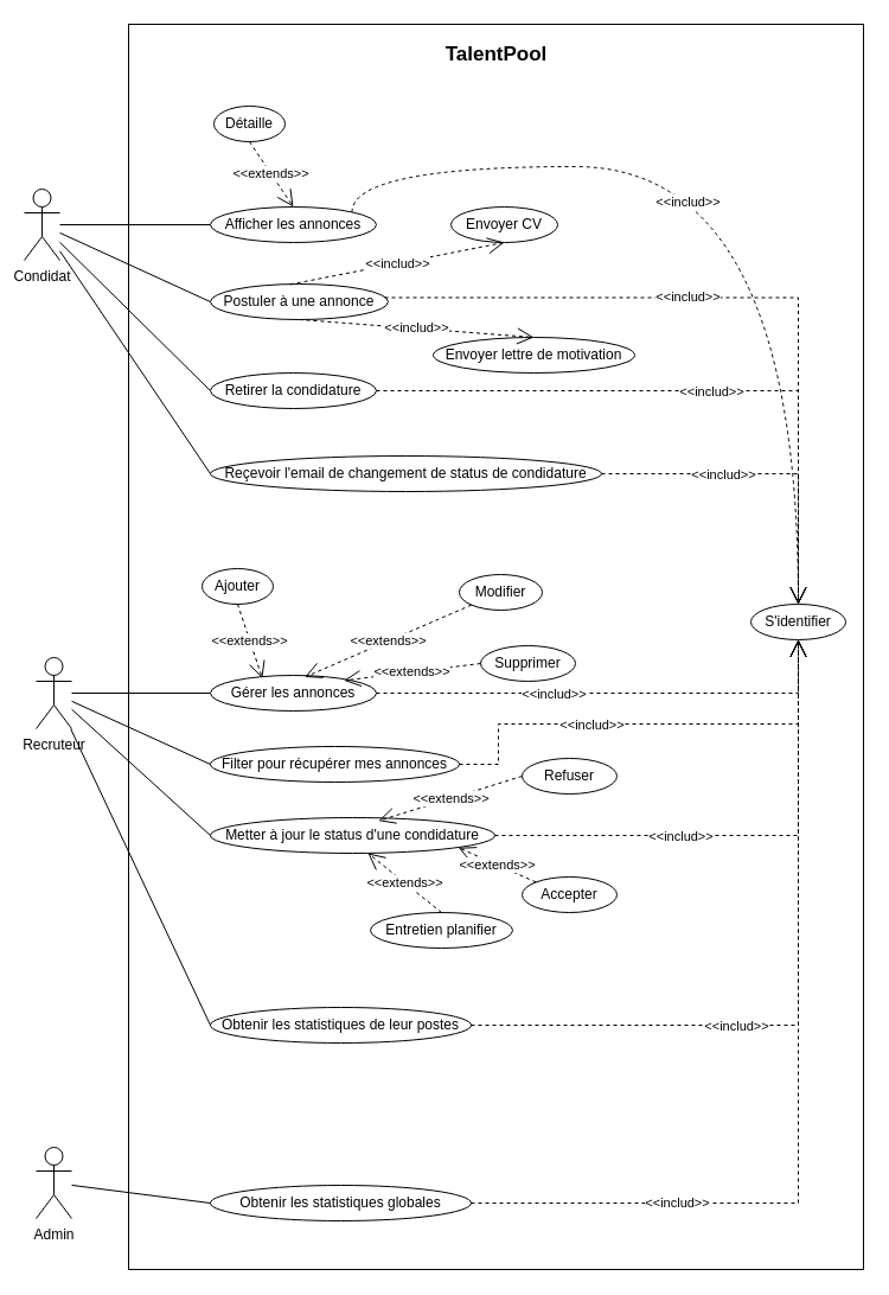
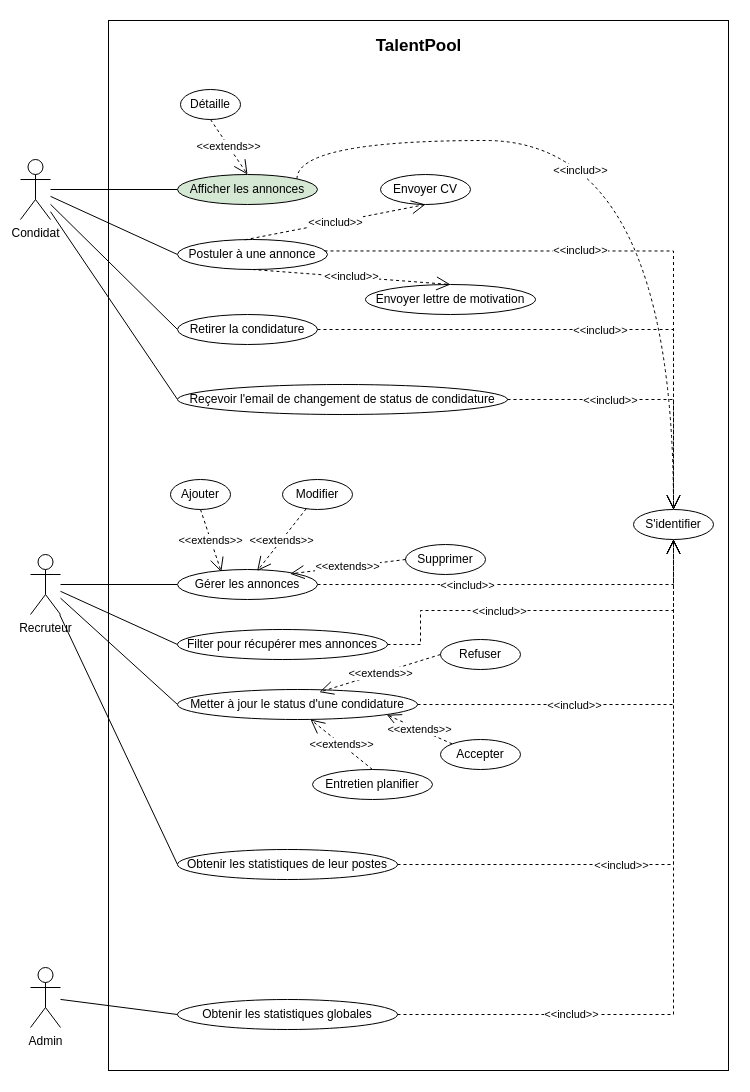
  <mxCell id="0" />
  <mxCell id="1" parent="0" />
  <mxCell id="2" value="" style="rounded=0;whiteSpace=wrap;html=1;align=center;" vertex="1" parent="1"><mxGeometry x="108" y="20" width="620" height="1050" as="geometry" /></mxCell>
  <mxCell id="3" style="rounded=0;orthogonalLoop=1;jettySize=auto;html=1;entryX=0;entryY=0.5;entryDx=0;entryDy=0;endArrow=none;startFill=0;" edge="1" parent="1" source="7" target="10"><mxGeometry relative="1" as="geometry" /></mxCell>
  <mxCell id="4" style="rounded=0;orthogonalLoop=1;jettySize=auto;html=1;entryX=0;entryY=0.5;entryDx=0;entryDy=0;endArrow=none;startFill=0;" edge="1" parent="1" source="7" target="11"><mxGeometry relative="1" as="geometry" /></mxCell>
  <mxCell id="5" style="rounded=0;orthogonalLoop=1;jettySize=auto;html=1;entryX=0;entryY=0.5;entryDx=0;entryDy=0;endArrow=none;startFill=0;" edge="1" parent="1" source="7" target="12"><mxGeometry relative="1" as="geometry" /></mxCell>
  <mxCell id="6" style="rounded=0;orthogonalLoop=1;jettySize=auto;html=1;entryX=0;entryY=0.5;entryDx=0;entryDy=0;endArrow=none;startFill=0;" edge="1" parent="1" source="7" target="13"><mxGeometry relative="1" as="geometry" /></mxCell>
  <mxCell id="7" value="Condidat" style="shape=umlActor;verticalLabelPosition=bottom;verticalAlign=top;html=1;outlineConnect=0;" vertex="1" parent="1"><mxGeometry x="20" y="159" width="30" height="60" as="geometry" /></mxCell>
  <mxCell id="8" style="rounded=0;orthogonalLoop=1;jettySize=auto;html=1;entryX=0;entryY=0.5;entryDx=0;entryDy=0;endArrow=none;startFill=0;" edge="1" parent="1" source="9" target="41"><mxGeometry relative="1" as="geometry" /></mxCell>
  <mxCell id="9" value="Admin" style="shape=umlActor;verticalLabelPosition=bottom;verticalAlign=top;html=1;outlineConnect=0;" vertex="1" parent="1"><mxGeometry x="30" y="967" width="30" height="60" as="geometry" /></mxCell>
- <mxCell id="10" value="Afficher les annonces" style="ellipse;whiteSpace=wrap;html=1;" vertex="1" parent="1"><mxGeometry x="177" y="174" width="140" height="30" as="geometry" /></mxCell>
+ <mxCell id="10" value="Afficher les annonces" style="ellipse;whiteSpace=wrap;html=1;fillColor=#d5e8d4;" vertex="1" parent="1"><mxGeometry x="177" y="174" width="140" height="30" as="geometry" /></mxCell>
  <mxCell id="11" value="Postuler à une annonce" style="ellipse;whiteSpace=wrap;html=1;" vertex="1" parent="1"><mxGeometry x="177" y="239" width="150" height="30" as="geometry" /></mxCell>
  <mxCell id="12" value="Retirer la condidature" style="ellipse;whiteSpace=wrap;html=1;" vertex="1" parent="1"><mxGeometry x="177" y="314" width="140" height="30" as="geometry" /></mxCell>
  <mxCell id="13" value="Reçevoir l'email de changement de status de condidature" style="ellipse;whiteSpace=wrap;html=1;" vertex="1" parent="1"><mxGeometry x="177" y="384" width="330" height="30" as="geometry" /></mxCell>
  <mxCell id="14" style="rounded=0;orthogonalLoop=1;jettySize=auto;html=1;entryX=0;entryY=0.5;entryDx=0;entryDy=0;endArrow=none;startFill=0;" edge="1" parent="1" source="18" target="21"><mxGeometry relative="1" as="geometry" /></mxCell>
  <mxCell id="15" style="rounded=0;orthogonalLoop=1;jettySize=auto;html=1;entryX=0;entryY=0.5;entryDx=0;entryDy=0;endArrow=none;startFill=0;" edge="1" parent="1" source="18" target="32"><mxGeometry relative="1" as="geometry" /></mxCell>
  <mxCell id="16" style="rounded=0;orthogonalLoop=1;jettySize=auto;html=1;entryX=0;entryY=0.5;entryDx=0;entryDy=0;endArrow=none;startFill=0;" edge="1" parent="1" source="18" target="33"><mxGeometry relative="1" as="geometry" /></mxCell>
  <mxCell id="17" style="rounded=0;orthogonalLoop=1;jettySize=auto;html=1;entryX=0;entryY=0.5;entryDx=0;entryDy=0;endArrow=none;startFill=0;" edge="1" parent="1" source="18" target="40"><mxGeometry relative="1" as="geometry" /></mxCell>
  <mxCell id="18" value="Recruteur" style="shape=umlActor;verticalLabelPosition=bottom;verticalAlign=top;html=1;outlineConnect=0;" vertex="1" parent="1"><mxGeometry x="30" y="554" width="30" height="60" as="geometry" /></mxCell>
  <mxCell id="19" value="Détaille" style="ellipse;whiteSpace=wrap;html=1;" vertex="1" parent="1"><mxGeometry x="180" y="89" width="60" height="30" as="geometry" /></mxCell>
  <mxCell id="20" value="&amp;lt;&amp;lt;extends&amp;gt;&amp;gt;" style="endArrow=open;endSize=12;dashed=1;html=1;rounded=0;exitX=0.5;exitY=1;exitDx=0;exitDy=0;entryX=0.5;entryY=0;entryDx=0;entryDy=0;" edge="1" parent="1" source="19" target="10"><mxGeometry width="160" relative="1" as="geometry"><mxPoint x="110" y="319" as="sourcePoint" /><mxPoint x="270" y="319" as="targetPoint" /></mxGeometry></mxCell>
  <mxCell id="21" value="Gérer les annonces" style="ellipse;whiteSpace=wrap;html=1;align=center;" vertex="1" parent="1"><mxGeometry x="177" y="569" width="140" height="30" as="geometry" /></mxCell>
  <mxCell id="22" value="Ajouter" style="ellipse;whiteSpace=wrap;html=1;" vertex="1" parent="1"><mxGeometry x="170" y="479" width="60" height="30" as="geometry" /></mxCell>
- <mxCell id="23" value="Modifier" style="ellipse;whiteSpace=wrap;html=1;" vertex="1" parent="1"><mxGeometry x="387" y="484" width="70" height="30" as="geometry" /></mxCell>
+ <mxCell id="23" value="Modifier" style="ellipse;whiteSpace=wrap;html=1;" vertex="1" parent="1"><mxGeometry x="282" y="479" width="70" height="30" as="geometry" /></mxCell>
  <mxCell id="24" value="Supprimer" style="ellipse;whiteSpace=wrap;html=1;" vertex="1" parent="1"><mxGeometry x="405" y="544" width="80" height="30" as="geometry" /></mxCell>
  <mxCell id="25" value="&amp;lt;&amp;lt;extends&amp;gt;&amp;gt;" style="endArrow=open;endSize=12;dashed=1;html=1;rounded=0;exitX=0.5;exitY=1;exitDx=0;exitDy=0;entryX=0.313;entryY=0.082;entryDx=0;entryDy=0;entryPerimeter=0;" edge="1" parent="1" source="22" target="21"><mxGeometry width="160" relative="1" as="geometry"><mxPoint x="220" y="459" as="sourcePoint" /><mxPoint x="232" y="514" as="targetPoint" /></mxGeometry></mxCell>
  <mxCell id="26" value="&amp;lt;&amp;lt;extends&amp;gt;&amp;gt;" style="endArrow=open;endSize=12;dashed=1;html=1;rounded=0;entryX=0.569;entryY=0.049;entryDx=0;entryDy=0;entryPerimeter=0;" edge="1" parent="1" source="23" target="21"><mxGeometry width="160" relative="1" as="geometry"><mxPoint x="210" y="519" as="sourcePoint" /><mxPoint x="216" y="566" as="targetPoint" /></mxGeometry></mxCell>
  <mxCell id="27" value="&amp;lt;&amp;lt;extends&amp;gt;&amp;gt;" style="endArrow=open;endSize=12;dashed=1;html=1;rounded=0;entryX=0.805;entryY=0.145;entryDx=0;entryDy=0;exitX=0;exitY=0.5;exitDx=0;exitDy=0;entryPerimeter=0;" edge="1" parent="1" source="24" target="21"><mxGeometry width="160" relative="1" as="geometry"><mxPoint x="294" y="499" as="sourcePoint" /><mxPoint x="288" y="582" as="targetPoint" /></mxGeometry></mxCell>
  <mxCell id="28" value="Envoyer CV" style="ellipse;whiteSpace=wrap;html=1;" vertex="1" parent="1"><mxGeometry x="380" y="174" width="90" height="30" as="geometry" /></mxCell>
  <mxCell id="29" value="Envoyer lettre de motivation" style="ellipse;whiteSpace=wrap;html=1;" vertex="1" parent="1"><mxGeometry x="365" y="284" width="170" height="30" as="geometry" /></mxCell>
  <mxCell id="30" value="&amp;lt;&amp;lt;includ&amp;gt;&amp;gt;" style="endArrow=open;endSize=12;dashed=1;html=1;rounded=0;entryX=0.5;entryY=1;entryDx=0;entryDy=0;exitX=0.449;exitY=0.011;exitDx=0;exitDy=0;exitPerimeter=0;" edge="1" parent="1" source="11" target="28"><mxGeometry width="160" relative="1" as="geometry"><mxPoint x="440" y="244" as="sourcePoint" /><mxPoint x="232" y="184" as="targetPoint" /></mxGeometry></mxCell>
  <mxCell id="31" value="&amp;lt;&amp;lt;includ&amp;gt;&amp;gt;" style="endArrow=open;endSize=12;dashed=1;html=1;rounded=0;entryX=0.5;entryY=0;entryDx=0;entryDy=0;exitX=0.5;exitY=1;exitDx=0;exitDy=0;" edge="1" parent="1" source="11" target="29"><mxGeometry width="160" relative="1" as="geometry"><mxPoint x="254" y="254" as="sourcePoint" /><mxPoint x="385" y="229" as="targetPoint" /></mxGeometry></mxCell>
  <mxCell id="32" value="Filter pour récupérer mes annonces" style="ellipse;whiteSpace=wrap;html=1;align=center;" vertex="1" parent="1"><mxGeometry x="177" y="629" width="210" height="30" as="geometry" /></mxCell>
  <mxCell id="33" value="Metter à jour le status d'une condidature" style="ellipse;whiteSpace=wrap;html=1;align=center;" vertex="1" parent="1"><mxGeometry x="177" y="689" width="240" height="30" as="geometry" /></mxCell>
  <mxCell id="34" value="Accepter" style="ellipse;whiteSpace=wrap;html=1;align=center;" vertex="1" parent="1"><mxGeometry x="440" y="739" width="80" height="30" as="geometry" /></mxCell>
  <mxCell id="35" value="Entretien planifier" style="ellipse;whiteSpace=wrap;html=1;" vertex="1" parent="1"><mxGeometry x="312" y="769" width="120" height="30" as="geometry" /></mxCell>
  <mxCell id="36" value="Refuser" style="ellipse;whiteSpace=wrap;html=1;align=center;" vertex="1" parent="1"><mxGeometry x="440" y="639" width="80" height="30" as="geometry" /></mxCell>
  <mxCell id="37" value="&amp;lt;&amp;lt;extends&amp;gt;&amp;gt;" style="endArrow=open;endSize=12;dashed=1;html=1;rounded=0;exitX=0.5;exitY=0;exitDx=0;exitDy=0;" edge="1" parent="1" source="35"><mxGeometry width="160" relative="1" as="geometry"><mxPoint x="244" y="779" as="sourcePoint" /><mxPoint x="310" y="719" as="targetPoint" /></mxGeometry></mxCell>
  <mxCell id="38" value="&lt;span&gt;&amp;lt;&amp;lt;extends&amp;gt;&amp;gt;&lt;/span&gt;" style="endArrow=open;endSize=12;dashed=1;html=1;rounded=0;entryX=0.872;entryY=0.844;entryDx=0;entryDy=0;exitX=0;exitY=0;exitDx=0;exitDy=0;entryPerimeter=0;" edge="1" parent="1" source="34" target="33"><mxGeometry width="160" relative="1" as="geometry"><mxPoint x="446" y="779" as="sourcePoint" /><mxPoint x="380" y="725" as="targetPoint" /></mxGeometry></mxCell>
  <mxCell id="39" value="&amp;lt;&amp;lt;extends&amp;gt;&amp;gt;" style="endArrow=open;endSize=12;dashed=1;html=1;rounded=0;entryX=0.591;entryY=0.089;entryDx=0;entryDy=0;exitX=0;exitY=0.5;exitDx=0;exitDy=0;entryPerimeter=0;" edge="1" parent="1" source="36" target="33"><mxGeometry width="160" relative="1" as="geometry"><mxPoint x="462" y="743" as="sourcePoint" /><mxPoint x="393" y="721" as="targetPoint" /></mxGeometry></mxCell>
  <mxCell id="40" value="Obtenir les statistiques de leur&amp;nbsp;&lt;span style=&quot;background-color: transparent; color: light-dark(rgb(0, 0, 0), rgb(255, 255, 255));&quot;&gt;postes&lt;/span&gt;" style="ellipse;whiteSpace=wrap;html=1;align=center;" vertex="1" parent="1"><mxGeometry x="177" y="849" width="220" height="30" as="geometry" /></mxCell>
  <mxCell id="41" value="Obtenir les statistiques globales" style="ellipse;whiteSpace=wrap;html=1;align=center;" vertex="1" parent="1"><mxGeometry x="177" y="999" width="220" height="30" as="geometry" /></mxCell>
  <mxCell id="42" value="&lt;h1 style=&quot;box-sizing: border-box; border: 0px solid; --tw-border-spacing-x: 0; --tw-border-spacing-y: 0; --tw-translate-x: 0; --tw-translate-y: 0; --tw-rotate: 0; --tw-skew-x: 0; --tw-skew-y: 0; --tw-scale-x: 1; --tw-scale-y: 1; --tw-pan-x: ; --tw-pan-y: ; --tw-pinch-zoom: ; --tw-scroll-snap-strictness: proximity; --tw-gradient-from-position: ; --tw-gradient-via-position: ; --tw-gradient-to-position: ; --tw-ordinal: ; --tw-slashed-zero: ; --tw-numeric-figure: ; --tw-numeric-spacing: ; --tw-numeric-fraction: ; --tw-ring-inset: ; --tw-ring-offset-width: 0px; --tw-ring-offset-color: light-dark(#fff, #000000); --tw-ring-color: light-dark(rgba(59,130,246,.5), #4c89ec); --tw-ring-offset-shadow: 0 0 #0000; --tw-ring-shadow: 0 0 #0000; --tw-shadow: 0 0 #0000; --tw-shadow-colored: 0 0 #0000; --tw-blur: ; --tw-brightness: ; --tw-contrast: ; --tw-grayscale: ; --tw-hue-rotate: ; --tw-invert: ; --tw-saturate: ; --tw-sepia: ; --tw-drop-shadow: ; --tw-backdrop-blur: ; --tw-backdrop-brightness: ; --tw-backdrop-contrast: ; --tw-backdrop-grayscale: ; --tw-backdrop-hue-rotate: ; --tw-backdrop-invert: ; --tw-backdrop-opacity: ; --tw-backdrop-saturate: ; --tw-backdrop-sepia: ; --tw-contain-size: ; --tw-contain-layout: ; --tw-contain-paint: ; --tw-contain-style: ; margin: 0px; font-family: &amp;quot;Nunito Sans&amp;quot;, sans-serif; line-height: 2rem; color: var(--text-color,#000000); text-wrap-mode: wrap; background-color: rgb(255, 255, 255);&quot; class=&quot;sc-6a4c5dd9-0 dXTcni&quot;&gt;&lt;font style=&quot;font-size: 17px;&quot;&gt;TalentPool&lt;/font&gt;&lt;/h1&gt;" style="text;align=center;fontStyle=1;verticalAlign=middle;spacingLeft=3;spacingRight=3;strokeColor=none;rotatable=0;points=[[0,0.5],[1,0.5]];portConstraint=eastwest;html=1;direction=west;flipH=1;flipV=0;" vertex="1" parent="1"><mxGeometry x="371" y="28" width="94" height="32" as="geometry" /></mxCell>
  <mxCell id="43" value="S'identifier" style="ellipse;whiteSpace=wrap;html=1;" vertex="1" parent="1"><mxGeometry x="633" y="509" width="80" height="30" as="geometry" /></mxCell>
  <mxCell id="44" value="&amp;lt;&amp;lt;includ&amp;gt;&amp;gt;" style="endArrow=open;endSize=12;dashed=1;html=1;rounded=0;entryX=0.5;entryY=0;entryDx=0;entryDy=0;exitX=1;exitY=0;exitDx=0;exitDy=0;edgeStyle=orthogonalEdgeStyle;curved=1;" edge="1" parent="1" source="10" target="43"><mxGeometry x="-0.179" y="-30" width="160" relative="1" as="geometry"><mxPoint x="420" y="135" as="sourcePoint" /><mxPoint x="601" y="100" as="targetPoint" /><Array as="points"><mxPoint x="297" y="140" /><mxPoint x="673" y="140" /></Array><mxPoint as="offset" /></mxGeometry></mxCell>
  <mxCell id="45" value="&amp;lt;&amp;lt;includ&amp;gt;&amp;gt;" style="endArrow=open;endSize=12;dashed=1;html=1;rounded=0;exitX=0.98;exitY=0.382;exitDx=0;exitDy=0;edgeStyle=orthogonalEdgeStyle;exitPerimeter=0;" edge="1" parent="1" source="11" target="43"><mxGeometry x="-0.157" width="160" relative="1" as="geometry"><mxPoint x="307" y="188" as="sourcePoint" /><mxPoint x="670" y="510" as="targetPoint" /><mxPoint as="offset" /></mxGeometry></mxCell>
  <mxCell id="46" value="&amp;lt;&amp;lt;includ&amp;gt;&amp;gt;" style="endArrow=open;endSize=12;dashed=1;html=1;rounded=0;exitX=1;exitY=0.5;exitDx=0;exitDy=0;edgeStyle=orthogonalEdgeStyle;entryX=0.5;entryY=0;entryDx=0;entryDy=0;" edge="1" parent="1" source="12" target="43"><mxGeometry x="0.056" y="-1" width="160" relative="1" as="geometry"><mxPoint x="334" y="338" as="sourcePoint" /><mxPoint x="680" y="510" as="targetPoint" /><mxPoint as="offset" /></mxGeometry></mxCell>
  <mxCell id="47" value="&amp;lt;&amp;lt;includ&amp;gt;&amp;gt;" style="endArrow=open;endSize=12;dashed=1;html=1;rounded=0;exitX=1;exitY=0.5;exitDx=0;exitDy=0;edgeStyle=orthogonalEdgeStyle;entryX=0.5;entryY=0;entryDx=0;entryDy=0;" edge="1" parent="1" source="13" target="43"><mxGeometry x="-0.254" y="-1" width="160" relative="1" as="geometry"><mxPoint x="327" y="339" as="sourcePoint" /><mxPoint x="683" y="519" as="targetPoint" /><mxPoint as="offset" /></mxGeometry></mxCell>
  <mxCell id="48" value="&amp;lt;&amp;lt;includ&amp;gt;&amp;gt;" style="endArrow=open;endSize=12;dashed=1;html=1;rounded=0;exitX=1;exitY=0.5;exitDx=0;exitDy=0;edgeStyle=orthogonalEdgeStyle;entryX=0.5;entryY=1;entryDx=0;entryDy=0;" edge="1" parent="1" source="21" target="43"><mxGeometry x="-0.254" y="-1" width="160" relative="1" as="geometry"><mxPoint x="517" y="409" as="sourcePoint" /><mxPoint x="683" y="519" as="targetPoint" /><mxPoint as="offset" /></mxGeometry></mxCell>
  <mxCell id="49" value="&amp;lt;&amp;lt;includ&amp;gt;&amp;gt;" style="endArrow=open;endSize=12;dashed=1;html=1;rounded=0;exitX=1;exitY=0.5;exitDx=0;exitDy=0;edgeStyle=orthogonalEdgeStyle;entryX=0.5;entryY=1;entryDx=0;entryDy=0;" edge="1" parent="1" source="32" target="43"><mxGeometry x="-0.254" y="-1" width="160" relative="1" as="geometry"><mxPoint x="327" y="594" as="sourcePoint" /><mxPoint x="670" y="540" as="targetPoint" /><Array as="points"><mxPoint x="420" y="644" /><mxPoint x="420" y="610" /><mxPoint x="673" y="610" /></Array><mxPoint as="offset" /></mxGeometry></mxCell>
  <mxCell id="50" value="&amp;lt;&amp;lt;includ&amp;gt;&amp;gt;" style="endArrow=open;endSize=12;dashed=1;html=1;rounded=0;exitX=1;exitY=0.5;exitDx=0;exitDy=0;edgeStyle=orthogonalEdgeStyle;entryX=0.5;entryY=1;entryDx=0;entryDy=0;" edge="1" parent="1" source="33" target="43"><mxGeometry x="-0.254" y="-1" width="160" relative="1" as="geometry"><mxPoint x="292" y="639" as="sourcePoint" /><mxPoint x="670" y="540" as="targetPoint" /><Array as="points"><mxPoint x="673" y="704" /></Array><mxPoint as="offset" /></mxGeometry></mxCell>
  <mxCell id="51" value="&amp;lt;&amp;lt;includ&amp;gt;&amp;gt;" style="endArrow=open;endSize=12;dashed=1;html=1;rounded=0;exitX=1;exitY=0.5;exitDx=0;exitDy=0;edgeStyle=orthogonalEdgeStyle;entryX=0.5;entryY=1;entryDx=0;entryDy=0;" edge="1" parent="1" source="40" target="43"><mxGeometry x="-0.254" y="-1" width="160" relative="1" as="geometry"><mxPoint x="427" y="884" as="sourcePoint" /><mxPoint x="683" y="719" as="targetPoint" /><Array as="points"><mxPoint x="673" y="864" /></Array><mxPoint as="offset" /></mxGeometry></mxCell>
  <mxCell id="52" value="&amp;lt;&amp;lt;includ&amp;gt;&amp;gt;" style="endArrow=open;endSize=12;dashed=1;html=1;rounded=0;exitX=1;exitY=0.5;exitDx=0;exitDy=0;edgeStyle=orthogonalEdgeStyle;entryX=0.5;entryY=1;entryDx=0;entryDy=0;" edge="1" parent="1" source="41" target="43"><mxGeometry x="-0.537" width="160" relative="1" as="geometry"><mxPoint x="417" y="994" as="sourcePoint" /><mxPoint x="670" y="540" as="targetPoint" /><Array as="points"><mxPoint x="673" y="1014" /></Array><mxPoint as="offset" /></mxGeometry></mxCell>
